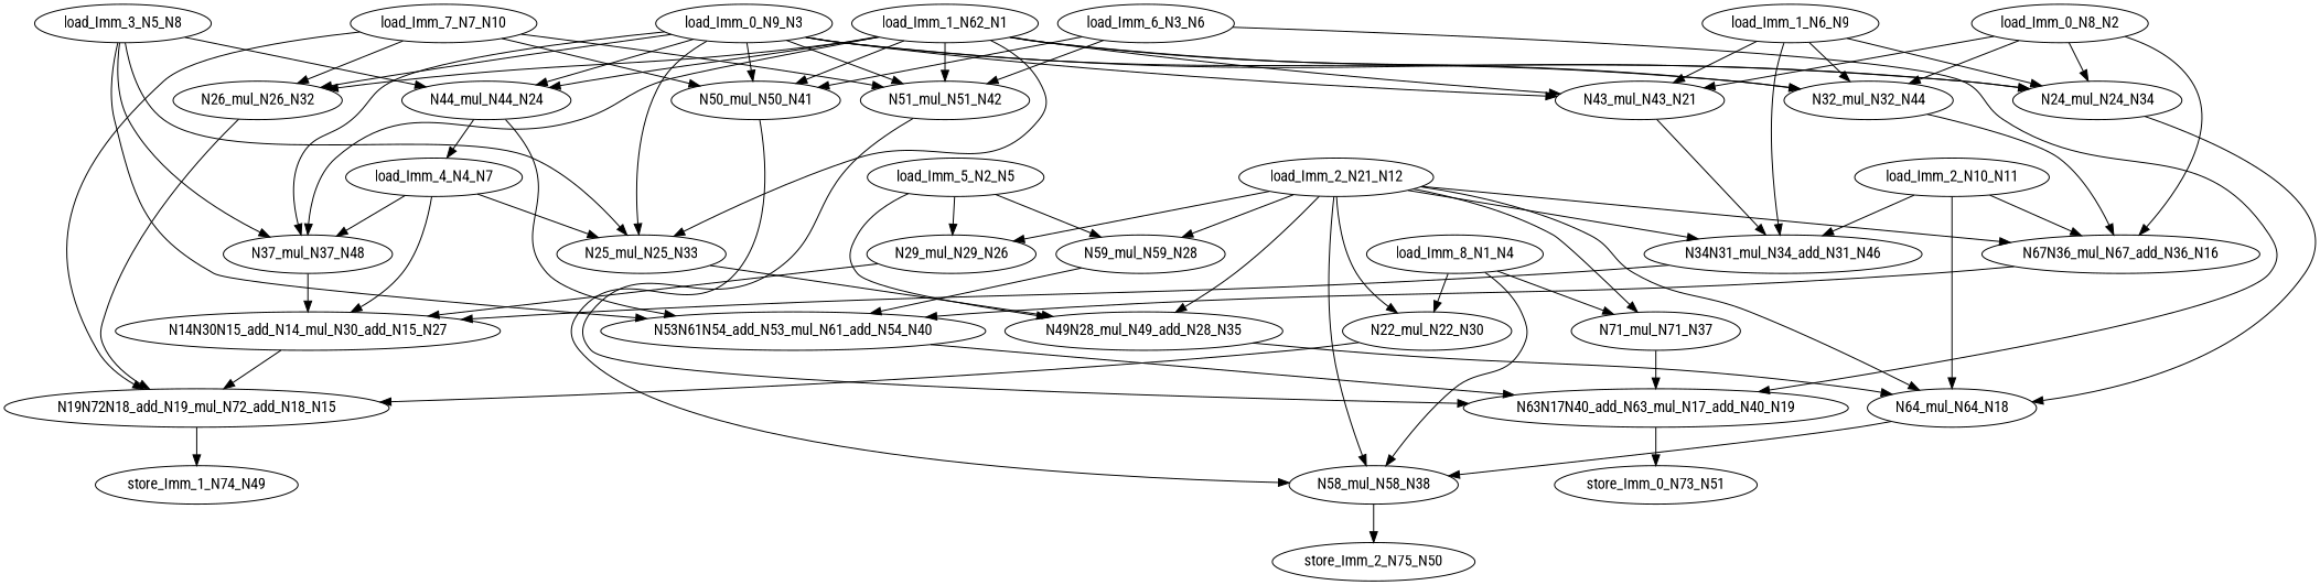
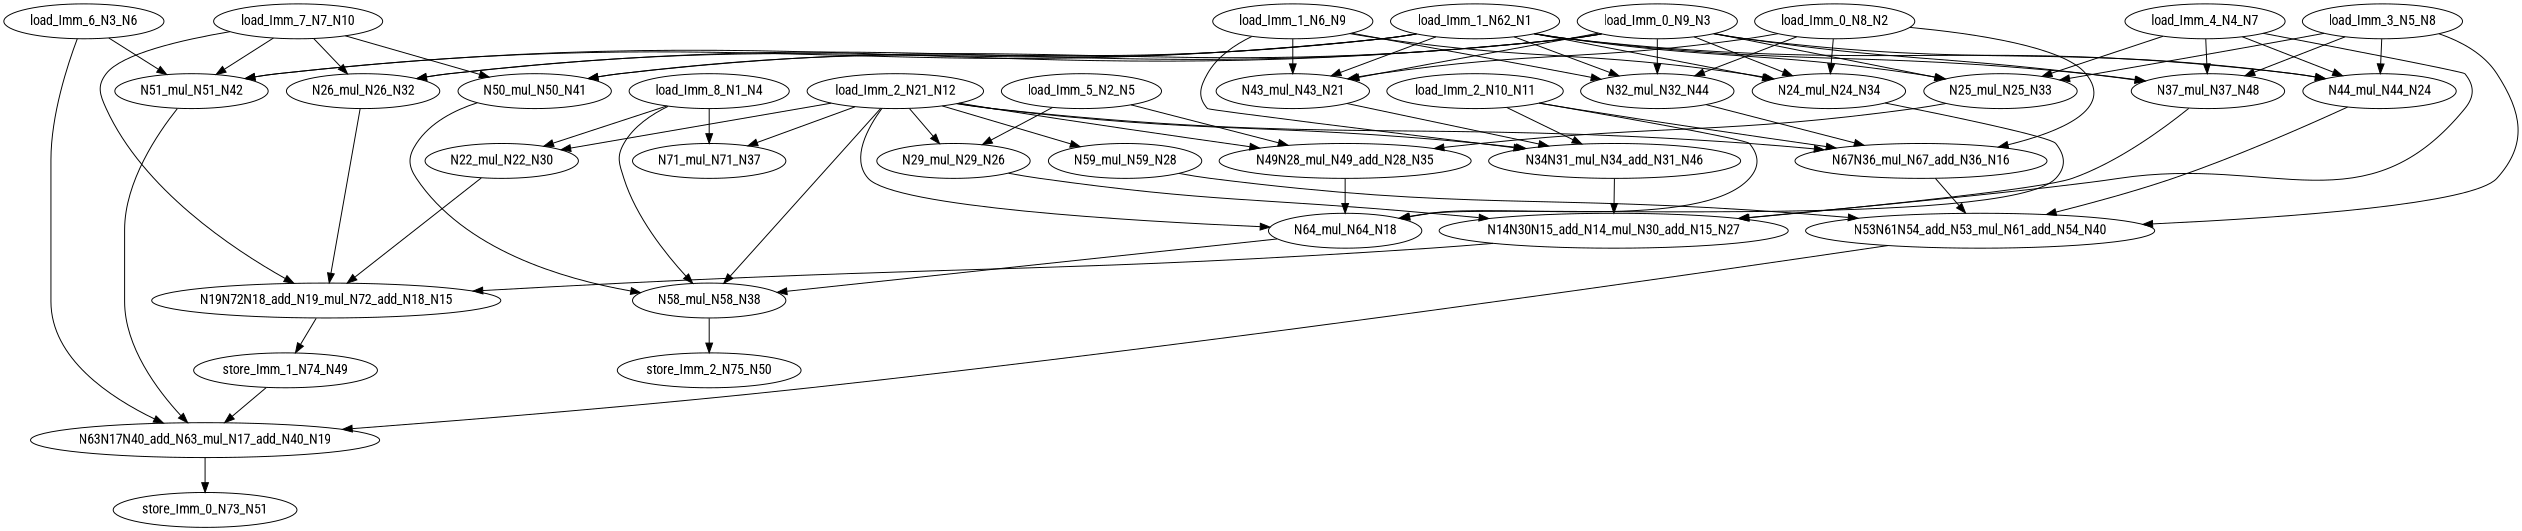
  digraph {
    fontname="Roboto Condensed"
    node [color=black fontname="Roboto Condensed" ntype=operation]
    edge [fontname="Roboto Condensed"]
    n1 [label=store_Imm_1_N74_N49 ntype=outvar]
    n2 [label=N37_mul_N37_N48]
    n3 [label=N14N30N15_add_N14_mul_N30_add_N15_N27]
    n4 [label=N19N72N18_add_N19_mul_N72_add_N18_N15]
    n5 [label=N50_mul_N50_N41]
    n6 [label=N58_mul_N58_N38]
    n7 [label=store_Imm_2_N75_N50 ntype=outvar]
    n8 [label=N53N61N54_add_N53_mul_N61_add_N54_N40]
    n9 [label=N63N17N40_add_N63_mul_N17_add_N40_N19]
    n10 [label=store_Imm_0_N73_N51 ntype=outvar]
    n11 [label=N51_mul_N51_N42]
    n12 [label=N32_mul_N32_N44]
    n13 [label=N67N36_mul_N67_add_N36_N16]
    n14 [label=N34N31_mul_N34_add_N31_N46]
    n15 [label=N59_mul_N59_N28]
    n16 [label=N43_mul_N43_N21]
    n17 [label=N29_mul_N29_N26]
    n18 [label=N44_mul_N44_N24]
    n19 [label=load_Imm_3_N5_N8 ntype=invar]
    n20 [label=N25_mul_N25_N33]
    n21 [label=N49N28_mul_N49_add_N28_N35]
    n22 [label=load_Imm_1_N6_N9 ntype=invar]
    n23 [label=N24_mul_N24_N34]
    n24 [label=N64_mul_N64_N18]
    n25 [label=load_Imm_1_N62_N1 ntype=invar]
    n26 [label=N26_mul_N26_N32]
    n27 [label=load_Imm_0_N8_N2 ntype=invar]
    n28 [label=load_Imm_0_N9_N3 ntype=invar]
    n29 [label=load_Imm_8_N1_N4 ntype=invar]
    n30 [label=N22_mul_N22_N30]
    n31 [label=N71_mul_N71_N37]
    n32 [label=load_Imm_5_N2_N5 ntype=invar]
    n33 [label=load_Imm_6_N3_N6 ntype=invar]
    n34 [label=load_Imm_4_N4_N7 ntype=invar]
    n35 [label=load_Imm_2_N21_N12 ntype=invar]
    n36 [label=load_Imm_7_N7_N10 ntype=invar]
    n37 [label=load_Imm_2_N10_N11 ntype=invar]
    n2 -> n3
    n3 -> n4
    n4 -> n1
    n5 -> n6
    n6 -> n7
    n8 -> n9
    n9 -> n10
    n11 -> n9
    n12 -> n13
    n13 -> n8
    n14 -> n3
    n15 -> n8
    n16 -> n14
    n17 -> n3
    n18 -> n8
    n19 -> n2
    n19 -> n8
    n19 -> n18
    n19 -> n20
    n20 -> n21
    n21 -> n24
    n22 -> n12
    n22 -> n14
    n22 -> n16
    n22 -> n23
    n23 -> n24
    n24 -> n6
    n25 -> n2
    n25 -> n5
    n25 -> n11
    n25 -> n12
    n25 -> n16
    n25 -> n18
    n25 -> n20
    n25 -> n23
    n25 -> n26
    n26 -> n4
    n27 -> n12
    n27 -> n13
    n27 -> n16
    n27 -> n23
    n28 -> n2
    n28 -> n5
    n28 -> n11
    n28 -> n12
    n28 -> n16
    n28 -> n18
    n28 -> n20
    n28 -> n23
    n28 -> n26
    n29 -> n6
    n29 -> n30
    n29 -> n31
    n30 -> n4
-   n31 -> n9
-   n32 -> n15
+   n1 -> n9
    n32 -> n17
    n32 -> n21
-   n33 -> n5
    n33 -> n9
    n33 -> n11
    n34 -> n2
    n34 -> n3
-   n18 -> n34
+   n34 -> n18
    n34 -> n20
    n35 -> n6
    n35 -> n13
    n35 -> n14
    n35 -> n15
    n35 -> n17
    n35 -> n21
    n35 -> n24
    n35 -> n30
    n35 -> n31
    n36 -> n4
    n36 -> n5
    n36 -> n11
    n36 -> n26
    n37 -> n13
    n37 -> n14
    n37 -> n24
  }
